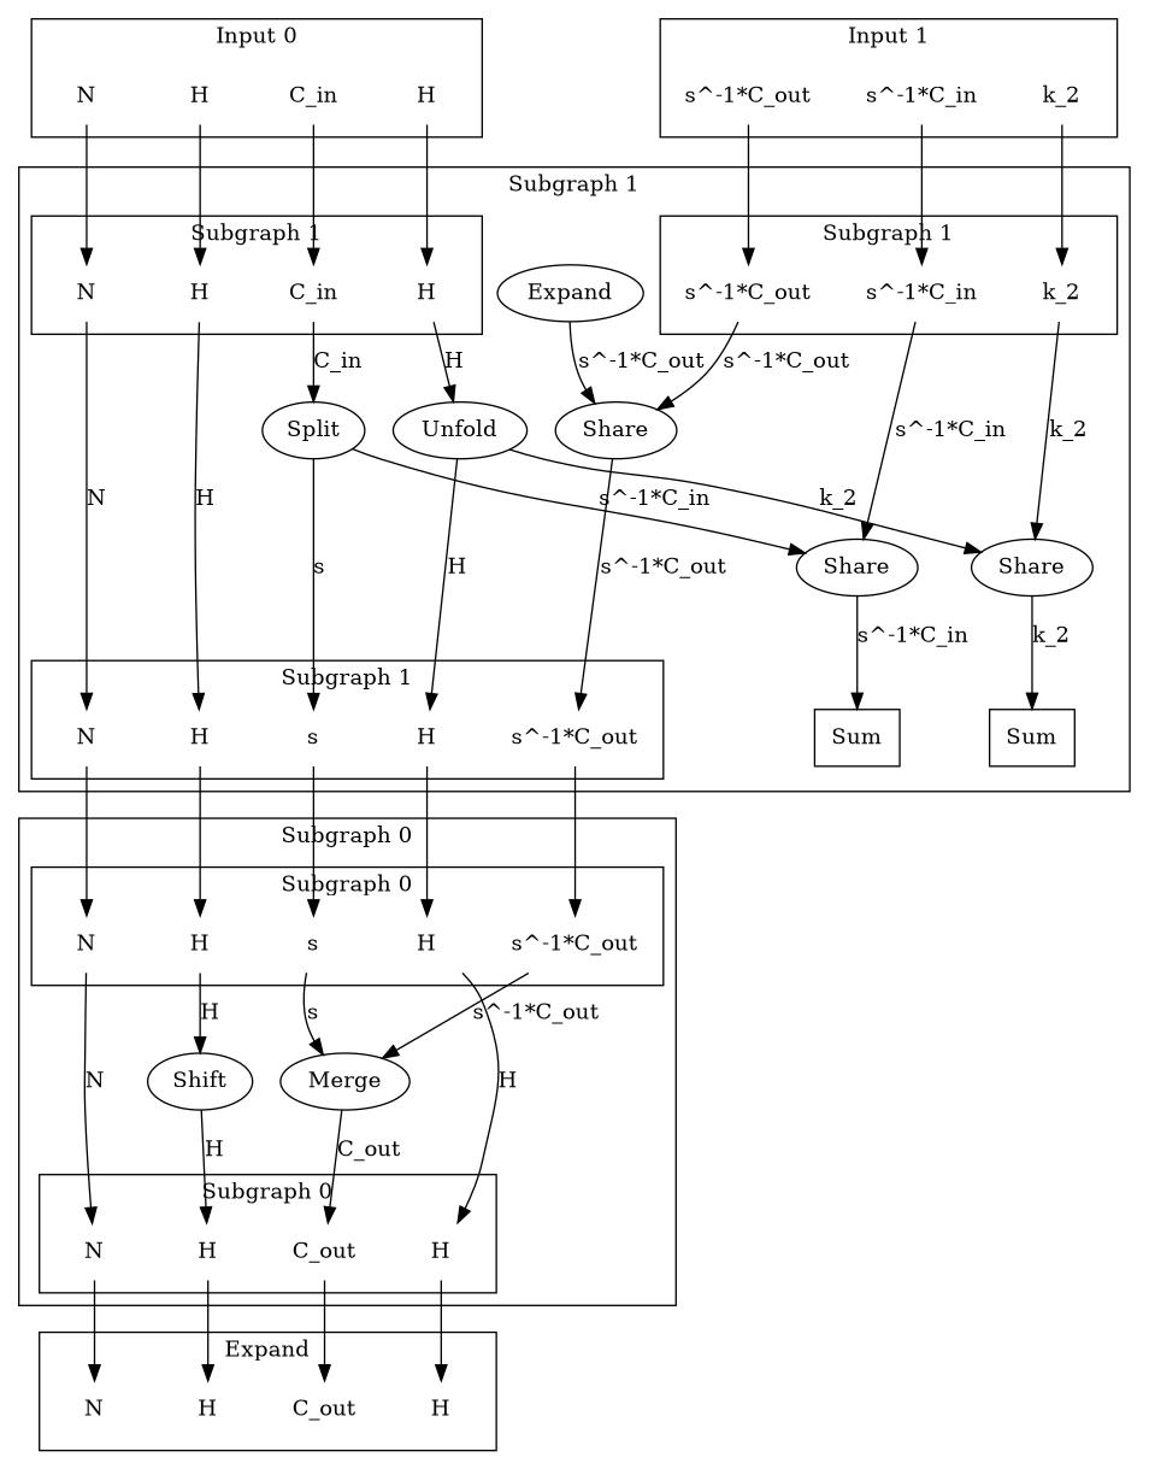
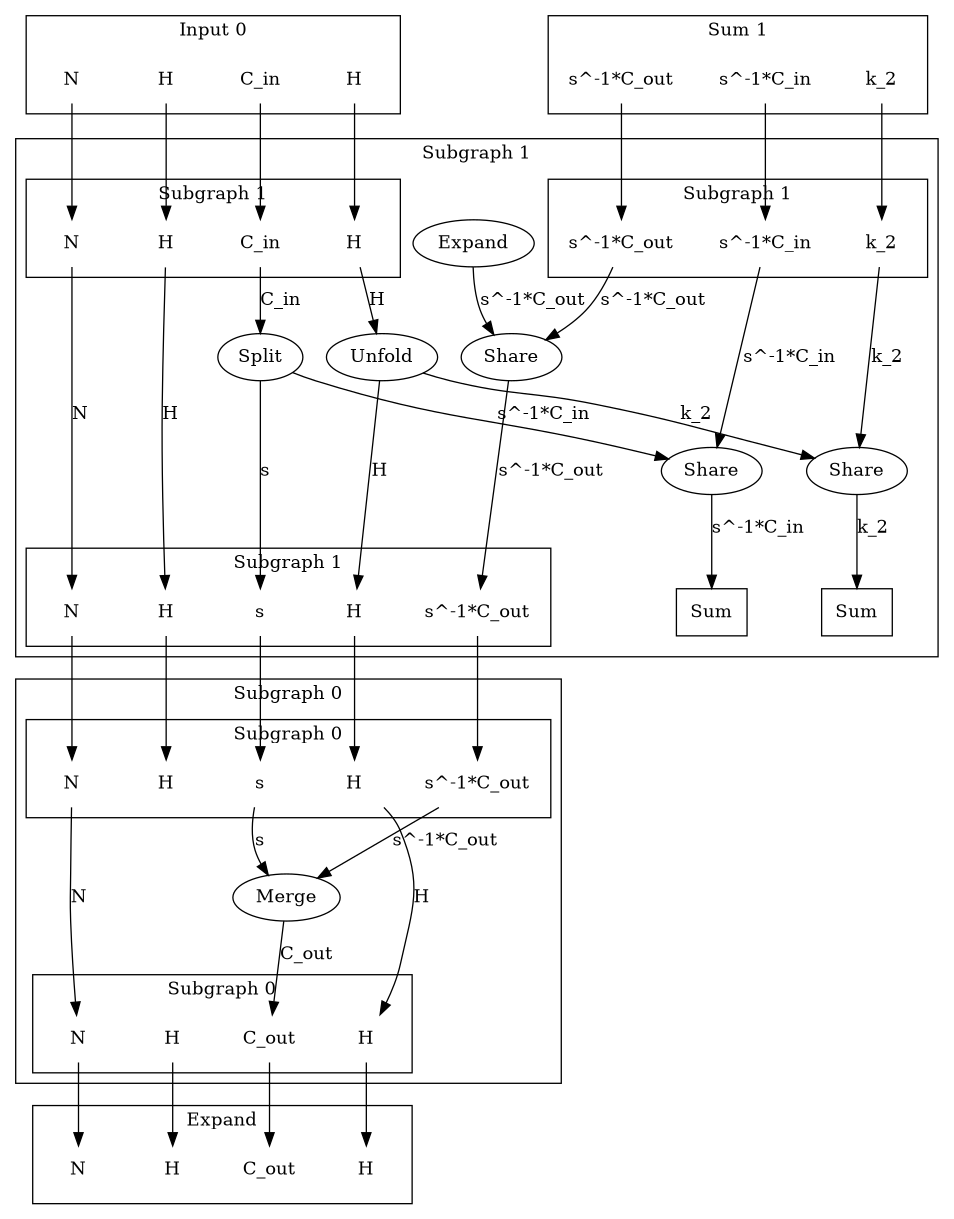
  digraph {
    newrank=true
    node [shape=none]
    n1 [label=N]
    n2 [label=C_in]
    n3 [label=H]
    n4 [label=H]
    n5 [label="s^-1*C_in"]
    n6 [label="s^-1*C_out"]
    n7 [label=k_2]
    n8 [label=N]
    n9 [label=C_out]
    n10 [label=H]
    n11 [label=H]
    n12 [label=N]
    n13 [label=s]
    n14 [label="s^-1*C_out"]
    n15 [label=H]
    n16 [label=H]
    n17 [label=Merge shape=""]
-   n18 [label=Shift shape=""]
    n19 [label=Sum shape=box]
    n20 [label=Sum shape=box]
    n21 [label=N]
    n22 [label=s]
    n23 [label="s^-1*C_out"]
    n24 [label=H]
    n25 [label=H]
    n26 [label=N]
    n27 [label=C_in]
    n28 [label=H]
    n29 [label=H]
    n30 [label="s^-1*C_in"]
    n31 [label="s^-1*C_out"]
    n32 [label=k_2]
    n33 [label=Split shape=""]
    n34 [label=Unfold shape=""]
    n35 [label=Share shape=""]
    n36 [label=Share shape=""]
    n37 [label=Share shape=""]
    n38 [label=Expand shape=""]
    n39 [label=N]
    n40 [label=C_out]
    n41 [label=H]
    n42 [label=H]
    subgraph sub_1 {
      rank=same
      n1
      n2
      n3
      n4
      n5
      n6
      n7
    }
    subgraph cluster_2 {
      label="Subgraph 0"
      n17
-     n18
      subgraph sub_3 {
        label="Subgraph 0"
        rank=same
        n8
        n9
        n10
        n11
      }
      subgraph sub_4 {
        label="Subgraph 0"
        rank=same
        n12
        n13
        n14
        n15
        n16
      }
      subgraph cluster_5 {
        label="Subgraph 0"
        n8
        n9
        n10
        n11
      }
      subgraph cluster_6 {
        label="Subgraph 0"
        n12
        n13
        n14
        n15
        n16
      }
    }
    subgraph cluster_7 {
      label="Subgraph 1"
      n33
      n34
      n35
      n36
      n37
      n38
      subgraph sub_8 {
        label="Subgraph 1"
        rank=same
        n19
        n20
        n21
        n22
        n23
        n24
        n25
      }
      subgraph sub_9 {
        label="Subgraph 1"
        rank=same
        n26
        n27
        n28
        n29
        n30
        n31
        n32
      }
      subgraph cluster_10 {
        label="Subgraph 1"
        n21
        n22
        n23
        n24
        n25
      }
      subgraph cluster_11 {
        label="Subgraph 1"
        n26
        n27
        n28
        n29
      }
      subgraph cluster_12 {
        label="Subgraph 1"
        n30
        n31
        n32
      }
    }
    subgraph cluster_13 {
      label="Input 0"
      n1
      n2
      n3
      n4
    }
    subgraph cluster_14 {
-     label="Input 1"
+     label="Sum 1"
      n5
      n6
      n7
    }
    subgraph cluster_15 {
      label=Expand
      n39
      n40
      n41
      n42
    }
    n1 -> n26
    n2 -> n27
    n3 -> n28
    n4 -> n29
    n5 -> n30
    n6 -> n31
    n7 -> n32
    n8 -> n39
    n9 -> n40
    n10 -> n41
    n11 -> n42
    n12 -> n8 [label=N]
    n13 -> n17 [label=s]
    n14 -> n17 [label="s^-1*C_out"]
-   n15 -> n18 [label=H]
    n16 -> n11 [label=H]
    n17 -> n9 [label=C_out]
-   n18 -> n10 [label=H]
    n21 -> n12
    n22 -> n13
    n23 -> n14
    n24 -> n15
    n25 -> n16
    n26 -> n21 [label=N]
    n27 -> n33 [label=C_in]
    n28 -> n24 [label=H]
    n29 -> n34 [label=H]
    n30 -> n35 [label="s^-1*C_in"]
    n31 -> n36 [label="s^-1*C_out"]
    n32 -> n37 [label=k_2]
    n33 -> n22 [label=s]
    n33 -> n35 [label="s^-1*C_in"]
    n34 -> n25 [label=H]
    n34 -> n37 [label=k_2]
    n35 -> n19 [label="s^-1*C_in"]
    n36 -> n23 [label="s^-1*C_out"]
    n37 -> n20 [label=k_2]
    n38 -> n36 [label="s^-1*C_out"]
  }
